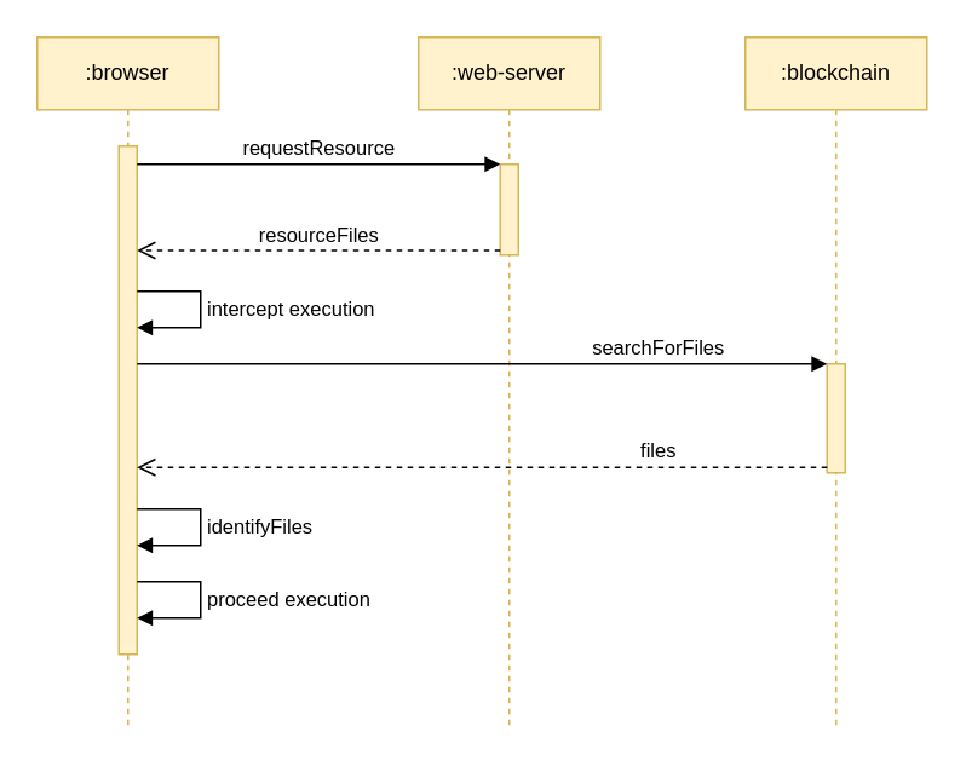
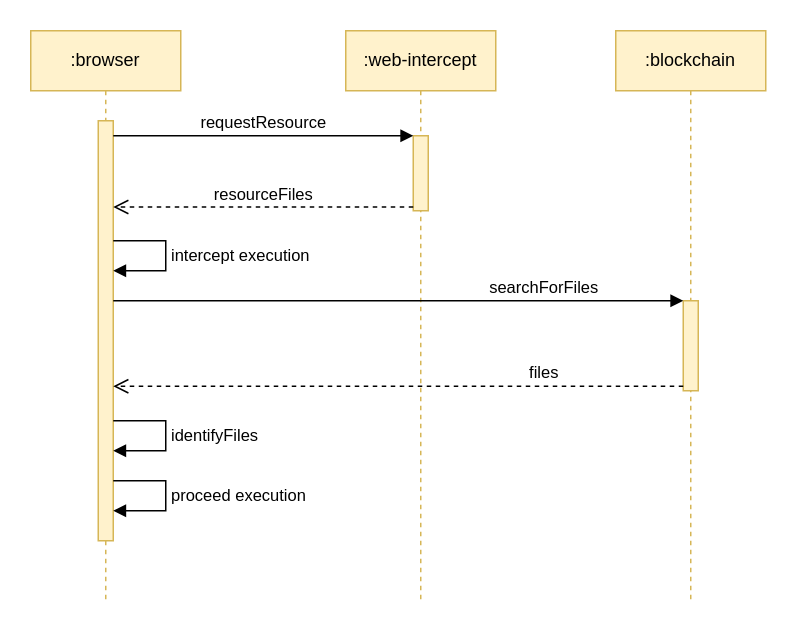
  <mxCell id="0" />
  <mxCell id="1" parent="0" />
  <mxCell id="2" value=":browser" style="shape=umlLifeline;perimeter=lifelinePerimeter;whiteSpace=wrap;html=1;container=1;collapsible=0;recursiveResize=0;outlineConnect=0;fillColor=#fff2cc;strokeColor=#d6b656;" vertex="1" parent="1"><mxGeometry x="20" y="20" width="100" height="380" as="geometry" /></mxCell>
  <mxCell id="3" value="" style="html=1;points=[];perimeter=orthogonalPerimeter;fillColor=#fff2cc;strokeColor=#d6b656;" vertex="1" parent="2"><mxGeometry x="45" y="60" width="10" height="280" as="geometry" /></mxCell>
  <mxCell id="4" value="intercept execution" style="edgeStyle=orthogonalEdgeStyle;align=left;spacingLeft=2;endArrow=block;rounded=0;html=1;" edge="1" target="3" parent="2" source="3"><mxGeometry relative="1" as="geometry"><mxPoint x="75" y="170" as="sourcePoint" /><Array as="points"><mxPoint x="90" y="140" /><mxPoint x="90" y="160" /></Array><mxPoint x="80" y="190" as="targetPoint" /></mxGeometry></mxCell>
  <mxCell id="5" value="identifyFiles" style="edgeStyle=orthogonalEdgeStyle;html=1;align=left;spacingLeft=2;endArrow=block;rounded=0;" edge="1" target="3" parent="2" source="3"><mxGeometry relative="1" as="geometry"><mxPoint x="95" y="260" as="sourcePoint" /><Array as="points"><mxPoint x="90" y="260" /><mxPoint x="90" y="280" /></Array><mxPoint x="100" y="280" as="targetPoint" /></mxGeometry></mxCell>
  <mxCell id="6" value="proceed execution" style="edgeStyle=orthogonalEdgeStyle;html=1;align=left;spacingLeft=2;endArrow=block;rounded=0;" edge="1" target="3" parent="2" source="3"><mxGeometry relative="1" as="geometry"><mxPoint x="95" y="300" as="sourcePoint" /><Array as="points"><mxPoint x="90" y="300" /><mxPoint x="90" y="320" /></Array><mxPoint x="100" y="320" as="targetPoint" /></mxGeometry></mxCell>
- <mxCell id="7" value=":web-server" style="shape=umlLifeline;perimeter=lifelinePerimeter;whiteSpace=wrap;html=1;container=1;collapsible=0;recursiveResize=0;outlineConnect=0;fillColor=#fff2cc;strokeColor=#d6b656;" vertex="1" parent="1"><mxGeometry x="230" y="20" width="100" height="380" as="geometry" /></mxCell>
+ <mxCell id="7" value=":web-intercept" style="shape=umlLifeline;perimeter=lifelinePerimeter;whiteSpace=wrap;html=1;container=1;collapsible=0;recursiveResize=0;outlineConnect=0;fillColor=#fff2cc;strokeColor=#d6b656;" vertex="1" parent="1"><mxGeometry x="230" y="20" width="100" height="380" as="geometry" /></mxCell>
  <mxCell id="8" value="" style="html=1;points=[];perimeter=orthogonalPerimeter;fillColor=#fff2cc;strokeColor=#d6b656;" vertex="1" parent="7"><mxGeometry x="45" y="70" width="10" height="50" as="geometry" /></mxCell>
  <mxCell id="9" value=":blockchain" style="shape=umlLifeline;perimeter=lifelinePerimeter;whiteSpace=wrap;html=1;container=1;collapsible=0;recursiveResize=0;outlineConnect=0;fillColor=#fff2cc;strokeColor=#d6b656;" vertex="1" parent="1"><mxGeometry x="410" y="20" width="100" height="380" as="geometry" /></mxCell>
  <mxCell id="10" value="" style="html=1;points=[];perimeter=orthogonalPerimeter;fillColor=#fff2cc;strokeColor=#d6b656;" vertex="1" parent="9"><mxGeometry x="45" y="180" width="10" height="60" as="geometry" /></mxCell>
  <mxCell id="11" value="requestResource" style="html=1;verticalAlign=bottom;endArrow=block;entryX=0;entryY=0;" edge="1" target="8" parent="1" source="3"><mxGeometry relative="1" as="geometry"><mxPoint x="285" y="90" as="sourcePoint" /></mxGeometry></mxCell>
  <mxCell id="12" value="resourceFiles" style="html=1;verticalAlign=bottom;endArrow=open;dashed=1;endSize=8;exitX=0;exitY=0.95;" edge="1" source="8" parent="1" target="3"><mxGeometry relative="1" as="geometry"><mxPoint x="130" y="160" as="targetPoint" /></mxGeometry></mxCell>
  <mxCell id="13" value="searchForFiles" style="html=1;verticalAlign=bottom;endArrow=block;entryX=0;entryY=0;" edge="1" target="10" parent="1" source="3"><mxGeometry x="0.512" relative="1" as="geometry"><mxPoint x="435" y="230" as="sourcePoint" /><mxPoint as="offset" /></mxGeometry></mxCell>
  <mxCell id="14" value="files" style="html=1;verticalAlign=bottom;endArrow=open;dashed=1;endSize=8;exitX=0;exitY=0.95;" edge="1" source="10" parent="1" target="3"><mxGeometry x="-0.512" relative="1" as="geometry"><mxPoint x="435" y="306" as="targetPoint" /><mxPoint as="offset" /></mxGeometry></mxCell>
